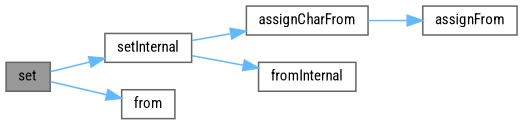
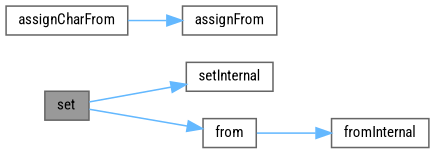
  digraph {
    fontname="Roboto Condensed"
    rankdir=LR
    node [color=grey40 fillcolor=white fontname="Roboto Condensed" fontsize=10 shape=box style=filled]
    edge [color=steelblue1 fontname="Roboto Condensed" fontsize=10 labelfontname=Helvetica labelfontsize=10 style=solid]
    n1 [color=gray40 fillcolor=grey60 fontcolor=black height=0.2 label=set width=0.4]
    n2 [height=0.2 label=setInternal width=0.4]
    n3 [height=0.2 label=from width=0.4]
    n4 [height=0.2 label=assignCharFrom width=0.4]
    n5 [height=0.2 label=assignFrom width=0.4]
    n6 [height=0.2 label=fromInternal width=0.4]
    n1 -> n2
    n1 -> n3
-   n2 -> n4
-   n2 -> n6
+   n3 -> n6
    n4 -> n5
  }
